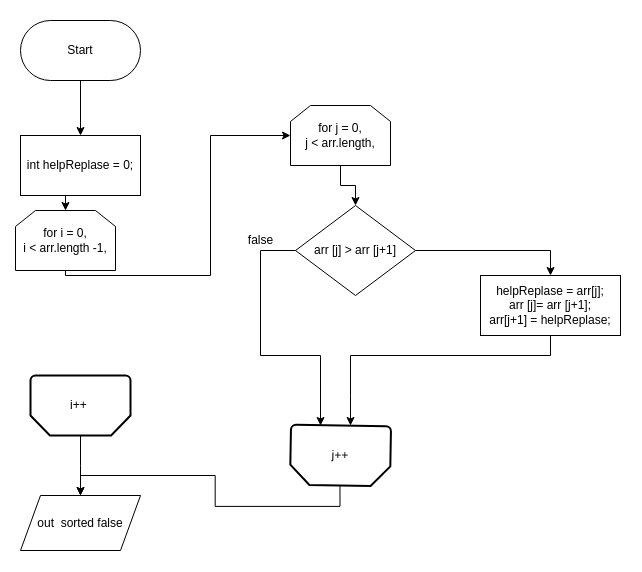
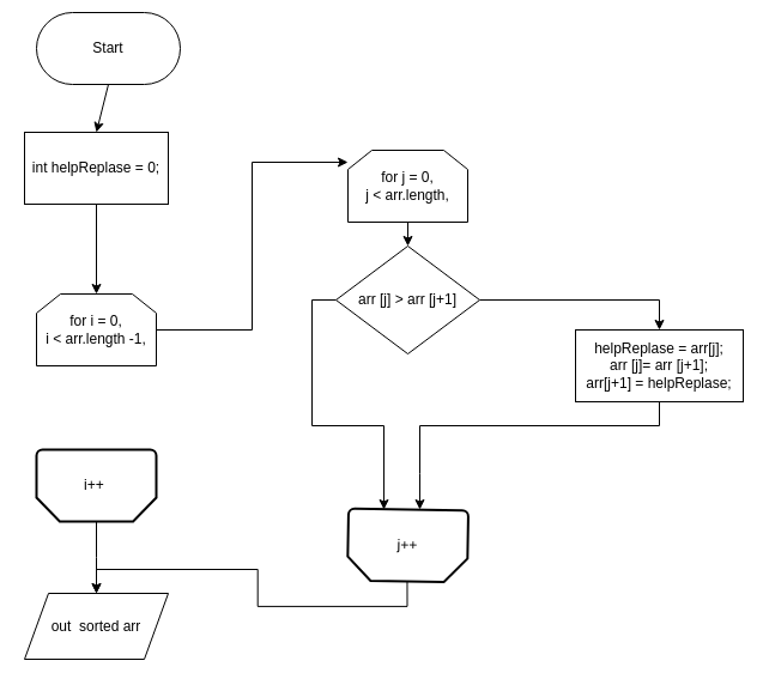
  <mxCell id="0" />
  <mxCell id="1" parent="0" />
  <mxCell id="2" style="edgeStyle=orthogonalEdgeStyle;rounded=0;orthogonalLoop=1;jettySize=auto;html=1;exitX=0.5;exitY=0;exitDx=0;exitDy=0;exitPerimeter=0;fontFamily=Helvetica;" edge="1" parent="1" source="3"><mxGeometry relative="1" as="geometry"><mxPoint x="80" y="495" as="targetPoint" /></mxGeometry></mxCell>
  <mxCell id="3" value="i++ " style="strokeWidth=2;shape=mxgraph.flowchart.loop_limit;rotation=0;direction=west;horizontal=1;textDirection=ltr;fontFamily=Helvetica;verticalAlign=middle;whiteSpace=wrap;" vertex="1" parent="1"><mxGeometry x="30" y="375" width="100" height="60" as="geometry" /></mxCell>
- <mxCell id="4" value="Start" style="rounded=1;whiteSpace=wrap;html=1;arcSize=50;" vertex="1" parent="1"><mxGeometry x="20" y="20" width="120" height="60" as="geometry" /></mxCell>
+ <mxCell id="4" value="Start" style="rounded=1;whiteSpace=wrap;html=1;arcSize=50;" vertex="1" parent="1"><mxGeometry x="30" y="10" width="120" height="60" as="geometry" /></mxCell>
  <mxCell id="5" value="" style="endArrow=classic;html=1;exitX=0.5;exitY=1;exitDx=0;exitDy=0;entryX=0.5;entryY=0;entryDx=0;entryDy=0;" edge="1" parent="1" source="4" target="20"><mxGeometry width="50" height="50" relative="1" as="geometry"><mxPoint x="440" y="390" as="sourcePoint" /><mxPoint x="80" y="140" as="targetPoint" /></mxGeometry></mxCell>
  <mxCell id="6" style="edgeStyle=orthogonalEdgeStyle;rounded=0;orthogonalLoop=1;jettySize=auto;html=1;exitX=0.5;exitY=0;exitDx=0;exitDy=0;exitPerimeter=0;fontFamily=Helvetica;" edge="1" parent="1" source="7" target="17"><mxGeometry relative="1" as="geometry" /></mxCell>
  <mxCell id="7" value="j++" style="strokeWidth=2;html=1;shape=mxgraph.flowchart.loop_limit;whiteSpace=wrap;direction=west;rotation=1;" vertex="1" parent="1"><mxGeometry x="290" y="425" width="100" height="60" as="geometry" /></mxCell>
  <mxCell id="8" value="" style="edgeStyle=orthogonalEdgeStyle;rounded=0;orthogonalLoop=1;jettySize=auto;html=1;fontFamily=Helvetica;" edge="1" parent="1" source="9" target="11"><mxGeometry relative="1" as="geometry"><Array as="points"><mxPoint x="210" y="275" /><mxPoint x="210" y="135" /></Array></mxGeometry></mxCell>
- <mxCell id="9" value="for i = 0,&lt;br style=&quot;padding: 0px ; margin: 0px&quot;&gt;&amp;nbsp;i &amp;lt; arr.length -1,&amp;nbsp;" style="shape=loopLimit;whiteSpace=wrap;html=1;fontFamily=Helvetica;" vertex="1" parent="1"><mxGeometry x="15" y="210" width="100" height="60" as="geometry" /></mxCell>
+ <mxCell id="9" value="for i = 0,&lt;br style=&quot;padding: 0px ; margin: 0px&quot;&gt;&amp;nbsp;i &amp;lt; arr.length -1,&amp;nbsp;" style="shape=loopLimit;whiteSpace=wrap;html=1;fontFamily=Helvetica;" vertex="1" parent="1"><mxGeometry x="30" y="245" width="100" height="60" as="geometry" /></mxCell>
  <mxCell id="10" style="edgeStyle=orthogonalEdgeStyle;rounded=0;orthogonalLoop=1;jettySize=auto;html=1;exitX=0.5;exitY=1;exitDx=0;exitDy=0;entryX=0.5;entryY=0;entryDx=0;entryDy=0;fontFamily=Helvetica;" edge="1" parent="1" source="11" target="14"><mxGeometry relative="1" as="geometry" /></mxCell>
- <mxCell id="11" value="for j = 0,&lt;br style=&quot;padding: 0px ; margin: 0px&quot;&gt;&amp;nbsp;j &amp;lt; arr.length,&amp;nbsp;" style="shape=loopLimit;whiteSpace=wrap;html=1;fontFamily=Helvetica;" vertex="1" parent="1"><mxGeometry x="290" y="105" width="100" height="60" as="geometry" /></mxCell>
+ <mxCell id="11" value="for j = 0,&lt;br style=&quot;padding: 0px ; margin: 0px&quot;&gt;&amp;nbsp;j &amp;lt; arr.length,&amp;nbsp;" style="shape=loopLimit;whiteSpace=wrap;html=1;fontFamily=Helvetica;" vertex="1" parent="1"><mxGeometry x="290" y="125" width="100" height="60" as="geometry" /></mxCell>
  <mxCell id="12" style="edgeStyle=orthogonalEdgeStyle;rounded=0;orthogonalLoop=1;jettySize=auto;html=1;exitX=1;exitY=0.5;exitDx=0;exitDy=0;fontFamily=Helvetica;entryX=0.5;entryY=0;entryDx=0;entryDy=0;" edge="1" parent="1" source="14" target="16"><mxGeometry relative="1" as="geometry"><mxPoint x="510" y="200" as="targetPoint" /></mxGeometry></mxCell>
  <mxCell id="13" style="edgeStyle=orthogonalEdgeStyle;rounded=0;orthogonalLoop=1;jettySize=auto;html=1;exitX=0;exitY=0.5;exitDx=0;exitDy=0;entryX=0.705;entryY=0.994;entryDx=0;entryDy=0;entryPerimeter=0;fontFamily=Helvetica;" edge="1" parent="1" source="14" target="7"><mxGeometry relative="1" as="geometry"><Array as="points"><mxPoint x="260" y="250" /><mxPoint x="260" y="355" /><mxPoint x="320" y="355" /></Array></mxGeometry></mxCell>
- <mxCell id="14" value="arr [j] &amp;gt; arr [j+1]" style="rhombus;whiteSpace=wrap;html=1;fontFamily=Helvetica;" vertex="1" parent="1"><mxGeometry x="295" y="205" width="120" height="90" as="geometry" /></mxCell>
+ <mxCell id="14" value="arr [j] &amp;gt; arr [j+1]" style="rhombus;whiteSpace=wrap;html=1;fontFamily=Helvetica;" vertex="1" parent="1"><mxGeometry x="280" y="205" width="120" height="90" as="geometry" /></mxCell>
  <mxCell id="15" style="edgeStyle=orthogonalEdgeStyle;rounded=0;orthogonalLoop=1;jettySize=auto;html=1;exitX=0.5;exitY=1;exitDx=0;exitDy=0;fontFamily=Helvetica;" edge="1" parent="1" source="16"><mxGeometry relative="1" as="geometry"><mxPoint x="540" y="335" as="sourcePoint" /><mxPoint x="350" y="425" as="targetPoint" /><Array as="points"><mxPoint x="550" y="355" /><mxPoint x="350" y="355" /><mxPoint x="350" y="395" /></Array></mxGeometry></mxCell>
  <mxCell id="16" value="helpReplase = arr[j];&lt;br&gt;arr [j]= arr [j+1];&lt;br&gt;arr[j+1] = helpReplase;" style="rounded=0;whiteSpace=wrap;html=1;fontFamily=Helvetica;" vertex="1" parent="1"><mxGeometry x="480" y="275" width="140" height="60" as="geometry" /></mxCell>
- <mxCell id="17" value="out&amp;nbsp; sorted false" style="shape=parallelogram;perimeter=parallelogramPerimeter;whiteSpace=wrap;html=1;fixedSize=1;fontFamily=Helvetica;" vertex="1" parent="1"><mxGeometry x="20" y="495" width="120" height="55" as="geometry" /></mxCell>
- <mxCell id="18" value="false" style="text;html=1;align=center;verticalAlign=middle;resizable=0;points=[];autosize=1;strokeColor=none;fontFamily=Helvetica;" vertex="1" parent="1"><mxGeometry x="240" y="230" width="40" height="20" as="geometry" /></mxCell>
+ <mxCell id="17" value="out&amp;nbsp; sorted arr" style="shape=parallelogram;perimeter=parallelogramPerimeter;whiteSpace=wrap;html=1;fixedSize=1;fontFamily=Helvetica;" vertex="1" parent="1"><mxGeometry x="20" y="495" width="120" height="55" as="geometry" /></mxCell>
  <mxCell id="19" style="edgeStyle=orthogonalEdgeStyle;rounded=0;orthogonalLoop=1;jettySize=auto;html=1;exitX=0.5;exitY=1;exitDx=0;exitDy=0;entryX=0.5;entryY=0;entryDx=0;entryDy=0;fontFamily=Helvetica;" edge="1" parent="1" source="20" target="9"><mxGeometry relative="1" as="geometry" /></mxCell>
- <mxCell id="20" value="int helpReplase = 0;" style="rounded=0;whiteSpace=wrap;html=1;fontFamily=Helvetica;" vertex="1" parent="1"><mxGeometry x="20" y="135" width="120" height="60" as="geometry" /></mxCell>
+ <mxCell id="20" value="int helpReplase = 0;" style="rounded=0;whiteSpace=wrap;html=1;fontFamily=Helvetica;" vertex="1" parent="1"><mxGeometry x="20" y="110" width="120" height="60" as="geometry" /></mxCell>
